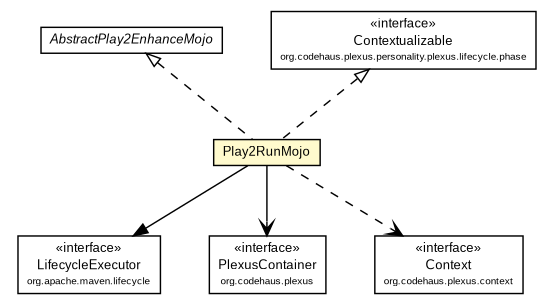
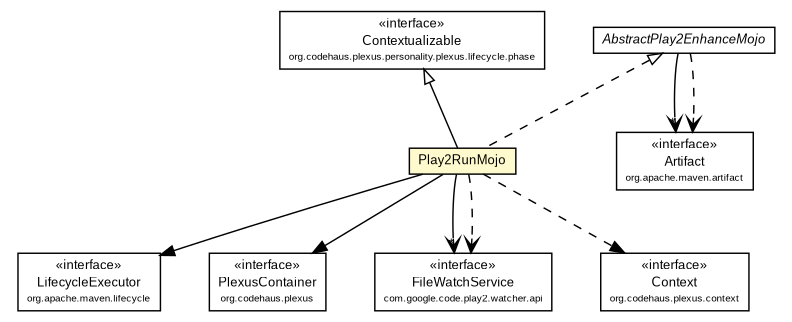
  digraph {
    nodesep=0.25
    ranksep=0.5
    node [fontcolor=black fontname=arial fontsize=9.0 shape=plaintext]
    edge [arrowhead=open color=black fontcolor=black fontname=arial fontsize=10.0 headport=p labelfontname=arial labelfontsize=10 tailport=p style=dashed]
    n1 [label=<<table title="com.google.code.play2.plugin.Play2RunMojo" border="0" cellborder="1" cellspacing="0" cellpadding="2" port="p" bgcolor="lemonChiffon" href="./Play2RunMojo.html"> 		<tr><td><table border="0" cellspacing="0" cellpadding="1"> <tr><td align="center" balign="center"> Play2RunMojo </td></tr> 		</table></td></tr> 		</table>>]
    n2 [label=<<table title="org.apache.maven.lifecycle.LifecycleExecutor" border="0" cellborder="1" cellspacing="0" cellpadding="2" port="p" href="http://maven.apache.org/ref/3.1.0/maven-core/apidocs/org/apache/maven/lifecycle/LifecycleExecutor.html"> 		<tr><td><table border="0" cellspacing="0" cellpadding="1"> <tr><td align="center" balign="center"> &#171;interface&#187; </td></tr> <tr><td align="center" balign="center"> LifecycleExecutor </td></tr> <tr><td align="center" balign="center"><font point-size="7.0"> org.apache.maven.lifecycle </font></td></tr> 		</table></td></tr> 		</table>>]
    n3 [label=<<table title="org.codehaus.plexus.PlexusContainer" border="0" cellborder="1" cellspacing="0" cellpadding="2" port="p"> 		<tr><td><table border="0" cellspacing="0" cellpadding="1"> <tr><td align="center" balign="center"> &#171;interface&#187; </td></tr> <tr><td align="center" balign="center"> PlexusContainer </td></tr> <tr><td align="center" balign="center"><font point-size="7.0"> org.codehaus.plexus </font></td></tr> 		</table></td></tr> 		</table>>]
+   n4 [label=<<table title="com.google.code.play2.watcher.api.FileWatchService" border="0" cellborder="1" cellspacing="0" cellpadding="2" port="p"> 		<tr><td><table border="0" cellspacing="0" cellpadding="1"> <tr><td align="center" balign="center"> &#171;interface&#187; </td></tr> <tr><td align="center" balign="center"> FileWatchService </td></tr> <tr><td align="center" balign="center"><font point-size="7.0"> com.google.code.play2.watcher.api </font></td></tr> 		</table></td></tr> 		</table>>]
    n5 [label=<<table title="org.codehaus.plexus.context.Context" border="0" cellborder="1" cellspacing="0" cellpadding="2" port="p"> 		<tr><td><table border="0" cellspacing="0" cellpadding="1"> <tr><td align="center" balign="center"> &#171;interface&#187; </td></tr> <tr><td align="center" balign="center"> Context </td></tr> <tr><td align="center" balign="center"><font point-size="7.0"> org.codehaus.plexus.context </font></td></tr> 		</table></td></tr> 		</table>>]
+   n6 [label=<<table title="org.apache.maven.artifact.Artifact" border="0" cellborder="1" cellspacing="0" cellpadding="2" port="p" href="http://maven.apache.org/ref/3.1.0/maven-core/apidocs/org/apache/maven/artifact/Artifact.html"> 		<tr><td><table border="0" cellspacing="0" cellpadding="1"> <tr><td align="center" balign="center"> &#171;interface&#187; </td></tr> <tr><td align="center" balign="center"> Artifact </td></tr> <tr><td align="center" balign="center"><font point-size="7.0"> org.apache.maven.artifact </font></td></tr> 		</table></td></tr> 		</table>>]
    n7 [label=<<table title="com.google.code.play2.plugin.AbstractPlay2EnhanceMojo" border="0" cellborder="1" cellspacing="0" cellpadding="2" port="p" href="./AbstractPlay2EnhanceMojo.html"> 		<tr><td><table border="0" cellspacing="0" cellpadding="1"> <tr><td align="center" balign="center"><font face="arial italic"> AbstractPlay2EnhanceMojo </font></td></tr> 		</table></td></tr> 		</table>>]
    n8 [label=<<table title="org.codehaus.plexus.personality.plexus.lifecycle.phase.Contextualizable" border="0" cellborder="1" cellspacing="0" cellpadding="2" port="p"> 		<tr><td><table border="0" cellspacing="0" cellpadding="1"> <tr><td align="center" balign="center"> &#171;interface&#187; </td></tr> <tr><td align="center" balign="center"> Contextualizable </td></tr> <tr><td align="center" balign="center"><font point-size="7.0"> org.codehaus.plexus.personality.plexus.lifecycle.phase </font></td></tr> 		</table></td></tr> 		</table>>]
    n1 -> n2 [arrowhead=normal style=""]
-   n1 -> n3 [style=""]
-   n1 -> n5
+   n1 -> n3 [arrowhead=normal style=""]
+   n1 -> n4 [headlabel="*" style=""]
+   n1 -> n4
+   n1 -> n5 [arrowhead=normal]
    n7 -> n1 [arrowtail=empty dir=back fontsize=10 arrowhead="" color="" fontcolor=""]
-   n8 -> n1 [arrowtail=empty dir=back fontsize=10 arrowhead="" color="" fontcolor=""]
+   n7 -> n6 [headlabel="*" style=""]
+   n7 -> n6
+   n8 -> n1 [arrowtail=empty dir=back fontsize=10 style=solid arrowhead="" color="" fontcolor=""]
  }
